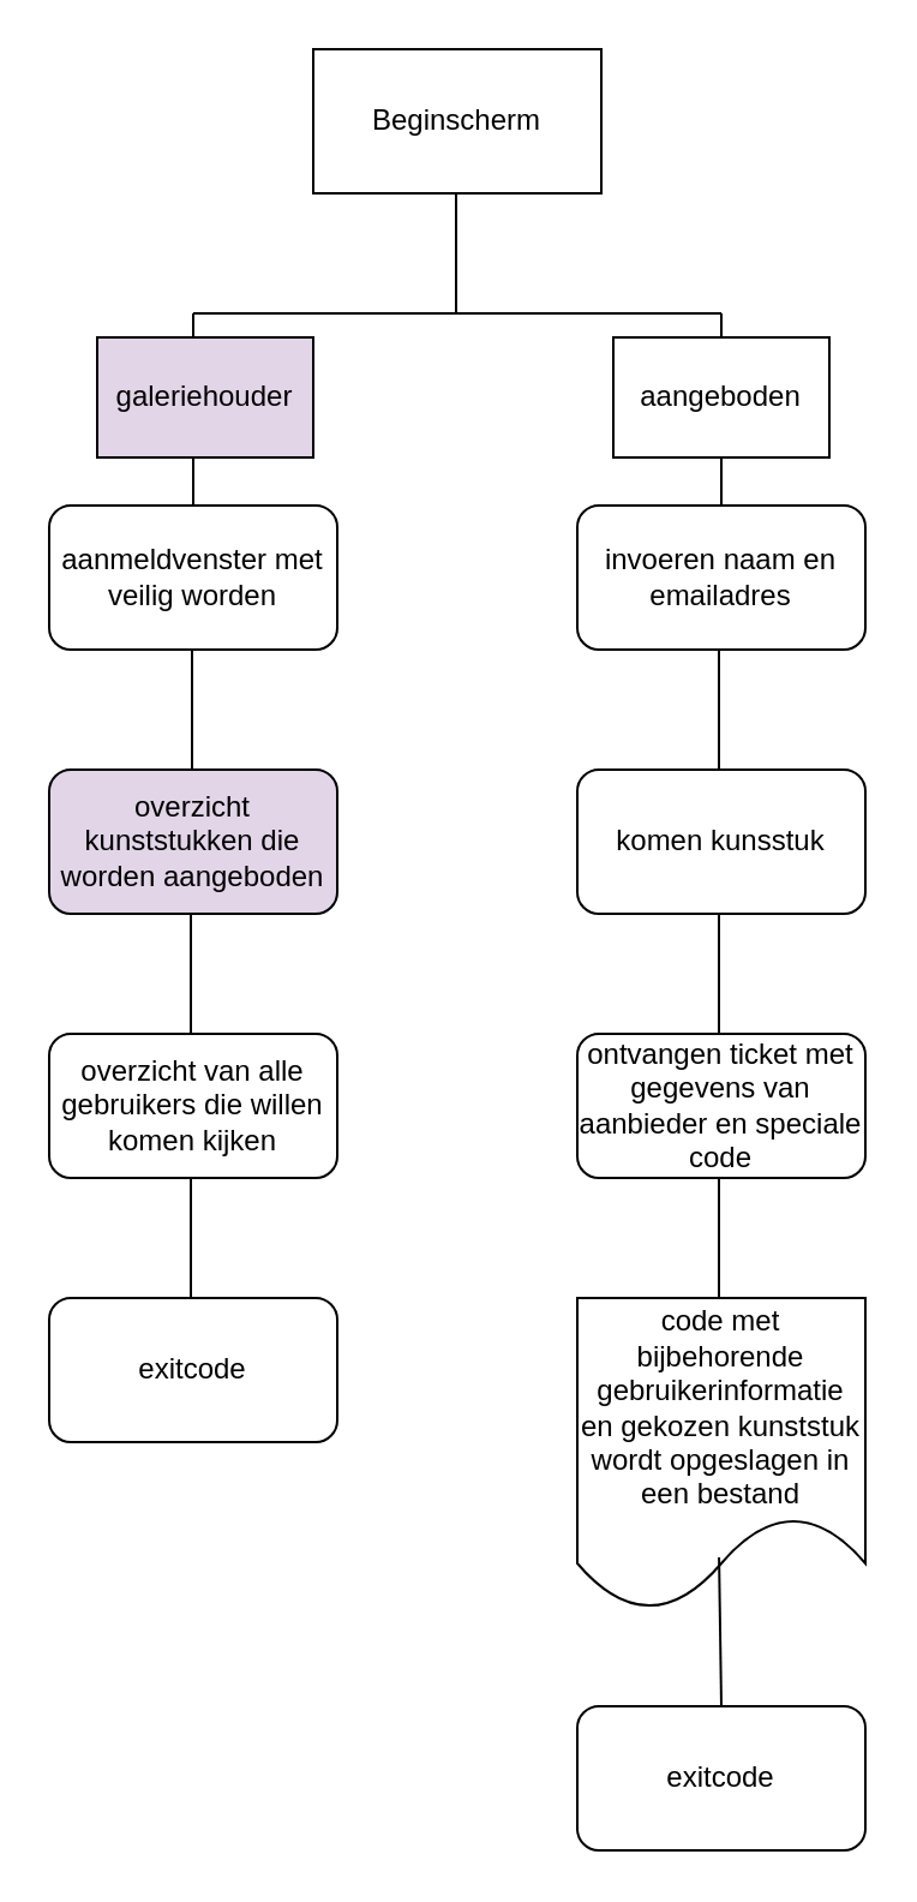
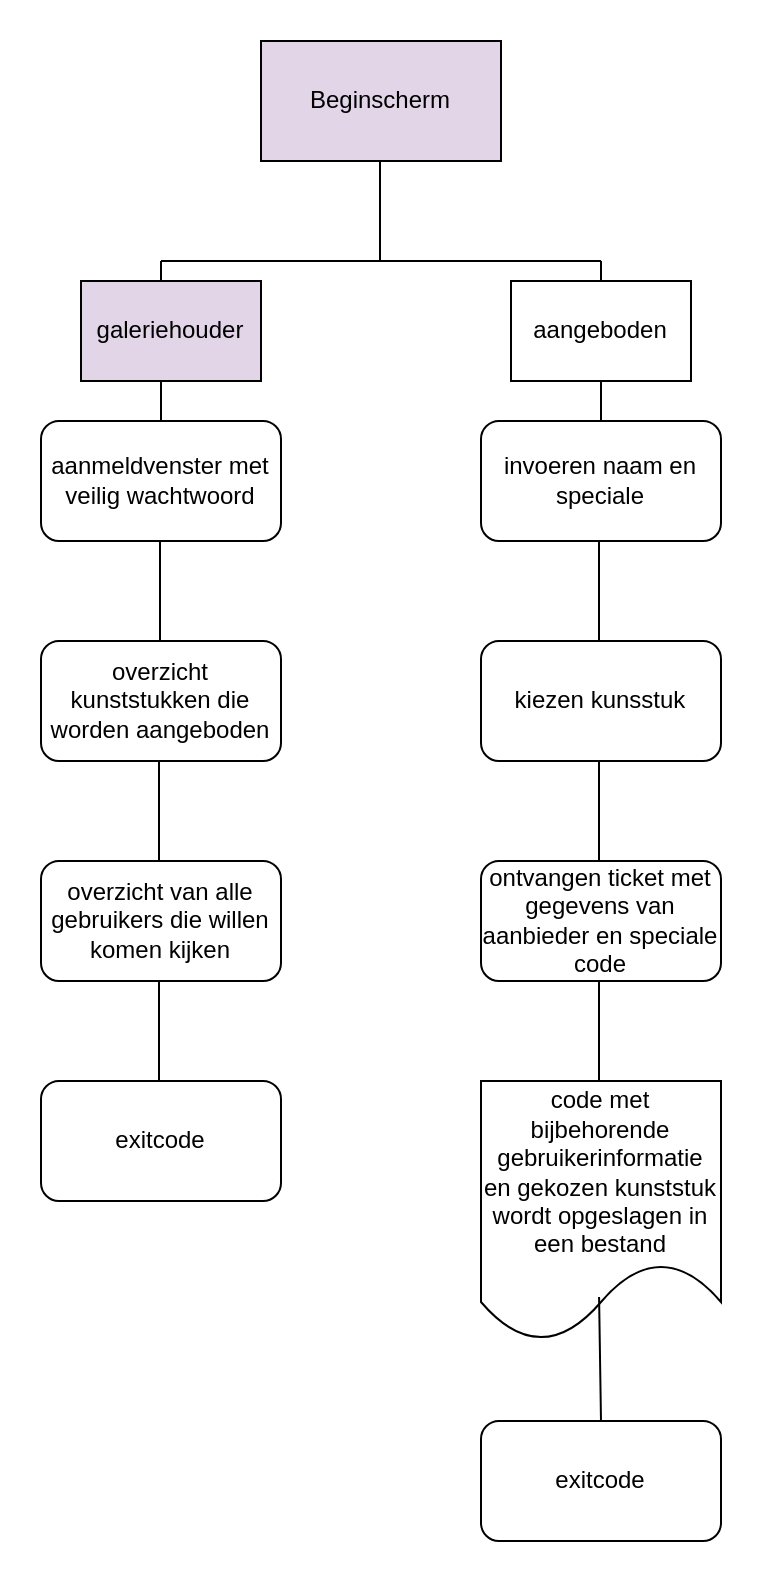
  <mxCell id="0" />
  <mxCell id="1" parent="0" />
- <mxCell id="2" value="Beginscherm" style="rounded=0;whiteSpace=wrap;html=1;" vertex="1" parent="1"><mxGeometry x="130" y="20" width="120" height="60" as="geometry" /></mxCell>
+ <mxCell id="2" value="Beginscherm" style="rounded=0;whiteSpace=wrap;html=1;fillColor=#e1d5e7;" vertex="1" parent="1"><mxGeometry x="130" y="20" width="120" height="60" as="geometry" /></mxCell>
  <mxCell id="3" value="" style="endArrow=none;html=1;" edge="1" parent="1"><mxGeometry width="50" height="50" relative="1" as="geometry"><mxPoint x="189.5" y="130" as="sourcePoint" /><mxPoint x="189.5" y="80" as="targetPoint" /><Array as="points"><mxPoint x="189.5" y="120" /></Array></mxGeometry></mxCell>
- <mxCell id="4" value="invoeren naam en emailadres" style="rounded=1;whiteSpace=wrap;html=1;" vertex="1" parent="1"><mxGeometry x="240" y="210" width="120" height="60" as="geometry" /></mxCell>
+ <mxCell id="4" value="invoeren naam en speciale" style="rounded=1;whiteSpace=wrap;html=1;" vertex="1" parent="1"><mxGeometry x="240" y="210" width="120" height="60" as="geometry" /></mxCell>
  <mxCell id="5" value="" style="endArrow=none;html=1;" edge="1" parent="1"><mxGeometry width="50" height="50" relative="1" as="geometry"><mxPoint x="299" y="320" as="sourcePoint" /><mxPoint x="299" y="270" as="targetPoint" /></mxGeometry></mxCell>
- <mxCell id="6" value="komen kunsstuk" style="rounded=1;whiteSpace=wrap;html=1;" vertex="1" parent="1"><mxGeometry x="240" y="320" width="120" height="60" as="geometry" /></mxCell>
+ <mxCell id="6" value="kiezen kunsstuk" style="rounded=1;whiteSpace=wrap;html=1;" vertex="1" parent="1"><mxGeometry x="240" y="320" width="120" height="60" as="geometry" /></mxCell>
  <mxCell id="7" value="ontvangen ticket met gegevens van aanbieder en speciale code" style="rounded=1;whiteSpace=wrap;html=1;" vertex="1" parent="1"><mxGeometry x="240" y="430" width="120" height="60" as="geometry" /></mxCell>
  <mxCell id="8" value="" style="endArrow=none;html=1;" edge="1" parent="1"><mxGeometry width="50" height="50" relative="1" as="geometry"><mxPoint x="299" y="430" as="sourcePoint" /><mxPoint x="299" y="380" as="targetPoint" /><Array as="points"><mxPoint x="299" y="430" /></Array></mxGeometry></mxCell>
  <mxCell id="9" value="" style="endArrow=none;html=1;" edge="1" parent="1"><mxGeometry width="50" height="50" relative="1" as="geometry"><mxPoint x="80" y="130" as="sourcePoint" /><mxPoint x="300" y="130" as="targetPoint" /></mxGeometry></mxCell>
  <mxCell id="10" value="" style="endArrow=none;html=1;" edge="1" parent="1"><mxGeometry width="50" height="50" relative="1" as="geometry"><mxPoint x="300" y="140" as="sourcePoint" /><mxPoint x="300" y="130" as="targetPoint" /></mxGeometry></mxCell>
  <mxCell id="11" value="aangeboden" style="rounded=0;whiteSpace=wrap;html=1;" vertex="1" parent="1"><mxGeometry x="255" y="140" width="90" height="50" as="geometry" /></mxCell>
  <mxCell id="12" value="galeriehouder" style="rounded=0;whiteSpace=wrap;html=1;fillColor=#e1d5e7;" vertex="1" parent="1"><mxGeometry x="40" y="140" width="90" height="50" as="geometry" /></mxCell>
  <mxCell id="13" value="" style="endArrow=none;html=1;" edge="1" parent="1"><mxGeometry width="50" height="50" relative="1" as="geometry"><mxPoint x="80" y="140" as="sourcePoint" /><mxPoint x="80" y="130" as="targetPoint" /></mxGeometry></mxCell>
  <mxCell id="14" value="" style="endArrow=none;html=1;" edge="1" parent="1"><mxGeometry width="50" height="50" relative="1" as="geometry"><mxPoint x="300" y="210" as="sourcePoint" /><mxPoint x="300" y="190" as="targetPoint" /></mxGeometry></mxCell>
  <mxCell id="15" value="" style="endArrow=none;html=1;" edge="1" parent="1"><mxGeometry width="50" height="50" relative="1" as="geometry"><mxPoint x="299" y="540" as="sourcePoint" /><mxPoint x="299" y="490" as="targetPoint" /><Array as="points"><mxPoint x="299" y="540" /></Array></mxGeometry></mxCell>
  <mxCell id="16" value="&lt;p&gt;code met bijbehorende gebruikerinformatie en gekozen kunststuk wordt opgeslagen in een bestand&lt;/p&gt;" style="shape=document;whiteSpace=wrap;html=1;boundedLbl=1;" vertex="1" parent="1"><mxGeometry x="240" y="540" width="120" height="130" as="geometry" /></mxCell>
  <mxCell id="17" value="exitcode" style="rounded=1;whiteSpace=wrap;html=1;" vertex="1" parent="1"><mxGeometry x="240" y="710" width="120" height="60" as="geometry" /></mxCell>
  <mxCell id="18" value="" style="endArrow=none;html=1;entryX=0.492;entryY=0.831;entryDx=0;entryDy=0;entryPerimeter=0;" edge="1" parent="1" target="16"><mxGeometry width="50" height="50" relative="1" as="geometry"><mxPoint x="300" y="710" as="sourcePoint" /><mxPoint x="300" y="660" as="targetPoint" /></mxGeometry></mxCell>
- <mxCell id="19" value="aanmeldvenster met veilig worden" style="rounded=1;whiteSpace=wrap;html=1;" vertex="1" parent="1"><mxGeometry x="20" y="210" width="120" height="60" as="geometry" /></mxCell>
+ <mxCell id="19" value="aanmeldvenster met veilig wachtwoord" style="rounded=1;whiteSpace=wrap;html=1;" vertex="1" parent="1"><mxGeometry x="20" y="210" width="120" height="60" as="geometry" /></mxCell>
  <mxCell id="20" value="" style="endArrow=none;html=1;" edge="1" parent="1"><mxGeometry width="50" height="50" relative="1" as="geometry"><mxPoint x="80" y="210" as="sourcePoint" /><mxPoint x="80" y="190" as="targetPoint" /></mxGeometry></mxCell>
  <mxCell id="21" value="" style="endArrow=none;html=1;" edge="1" parent="1"><mxGeometry width="50" height="50" relative="1" as="geometry"><mxPoint x="79.5" y="320" as="sourcePoint" /><mxPoint x="79.5" y="270" as="targetPoint" /></mxGeometry></mxCell>
- <mxCell id="22" value="overzicht kunststukken die worden aangeboden" style="rounded=1;whiteSpace=wrap;html=1;fillColor=#e1d5e7;" vertex="1" parent="1"><mxGeometry x="20" y="320" width="120" height="60" as="geometry" /></mxCell>
+ <mxCell id="22" value="overzicht kunststukken die worden aangeboden" style="rounded=1;whiteSpace=wrap;html=1;" vertex="1" parent="1"><mxGeometry x="20" y="320" width="120" height="60" as="geometry" /></mxCell>
  <mxCell id="23" value="" style="endArrow=none;html=1;" edge="1" parent="1"><mxGeometry width="50" height="50" relative="1" as="geometry"><mxPoint x="79" y="430" as="sourcePoint" /><mxPoint x="79" y="380" as="targetPoint" /></mxGeometry></mxCell>
  <mxCell id="24" value="overzicht van alle gebruikers die willen komen kijken" style="rounded=1;whiteSpace=wrap;html=1;" vertex="1" parent="1"><mxGeometry x="20" y="430" width="120" height="60" as="geometry" /></mxCell>
  <mxCell id="25" value="" style="endArrow=none;html=1;" edge="1" parent="1"><mxGeometry width="50" height="50" relative="1" as="geometry"><mxPoint x="79" y="540" as="sourcePoint" /><mxPoint x="79" y="490" as="targetPoint" /></mxGeometry></mxCell>
  <mxCell id="26" value="exitcode" style="rounded=1;whiteSpace=wrap;html=1;" vertex="1" parent="1"><mxGeometry x="20" y="540" width="120" height="60" as="geometry" /></mxCell>
